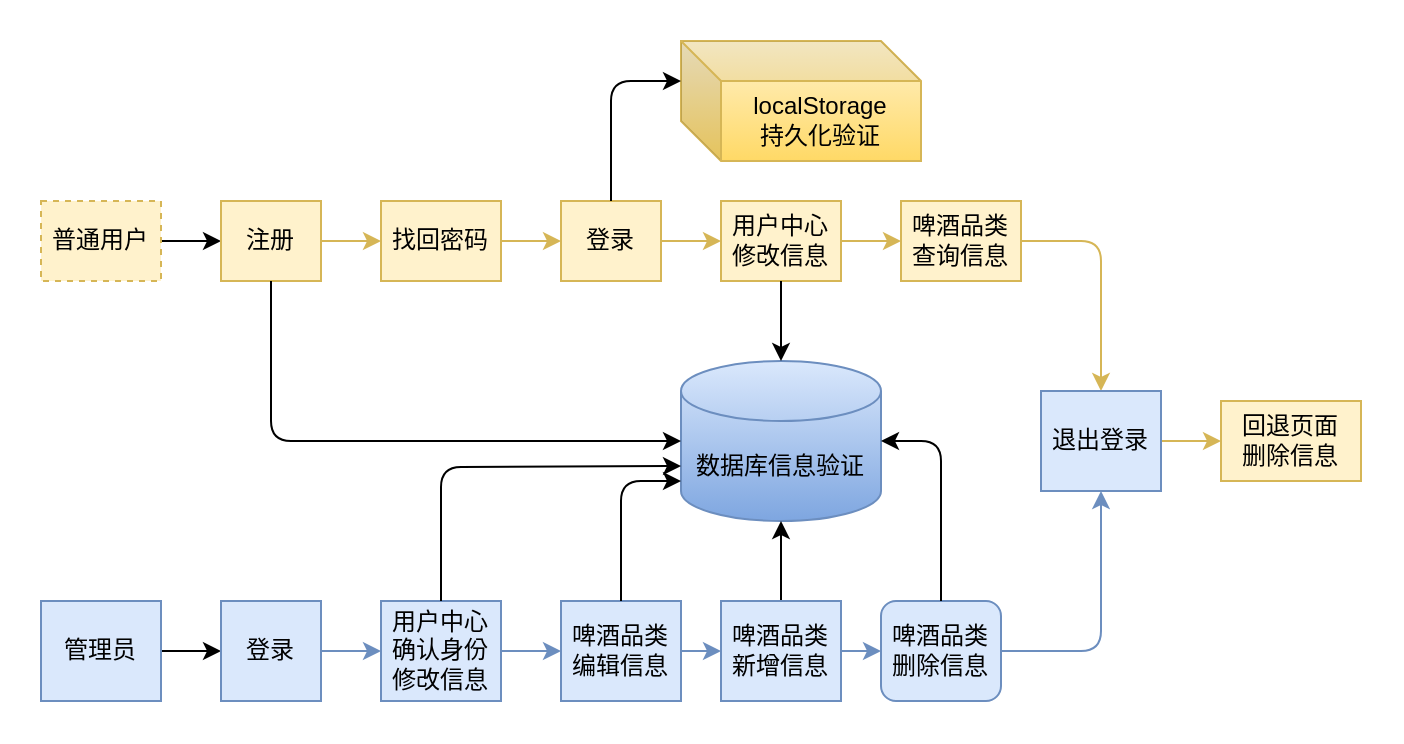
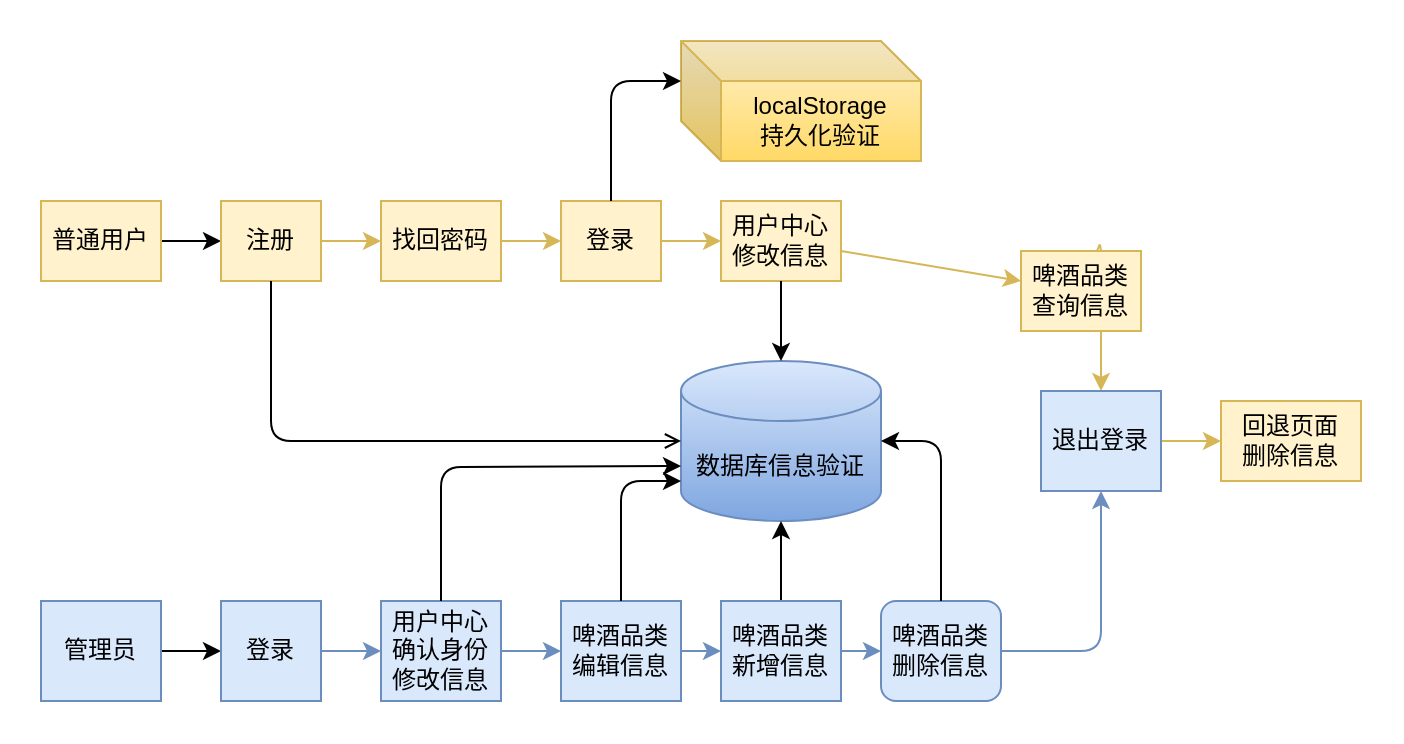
  <mxCell id="0" />
  <mxCell id="1" parent="0" />
  <mxCell id="2" value="" style="edgeStyle=none;html=1;" edge="1" parent="1" source="3" target="5"><mxGeometry relative="1" as="geometry" /></mxCell>
- <mxCell id="3" value="普通用户" style="rounded=0;whiteSpace=wrap;html=1;fillColor=#fff2cc;strokeColor=#d6b656;dashed=1;" vertex="1" parent="1"><mxGeometry x="20" y="100" width="60" height="40" as="geometry" /></mxCell>
+ <mxCell id="3" value="普通用户" style="rounded=0;whiteSpace=wrap;html=1;fillColor=#fff2cc;strokeColor=#d6b656;" vertex="1" parent="1"><mxGeometry x="20" y="100" width="60" height="40" as="geometry" /></mxCell>
  <mxCell id="4" value="" style="edgeStyle=none;html=1;fillColor=#fff2cc;strokeColor=#d6b656;" edge="1" parent="1" source="5" target="7"><mxGeometry relative="1" as="geometry" /></mxCell>
  <mxCell id="5" value="注册" style="whiteSpace=wrap;html=1;rounded=0;fillColor=#fff2cc;strokeColor=#d6b656;" vertex="1" parent="1"><mxGeometry x="110" y="100" width="50" height="40" as="geometry" /></mxCell>
  <mxCell id="6" value="" style="edgeStyle=none;html=1;fillColor=#fff2cc;strokeColor=#d6b656;" edge="1" parent="1" source="7" target="9"><mxGeometry relative="1" as="geometry" /></mxCell>
  <mxCell id="7" value="找回密码" style="whiteSpace=wrap;html=1;rounded=0;fillColor=#fff2cc;strokeColor=#d6b656;" vertex="1" parent="1"><mxGeometry x="190" y="100" width="60" height="40" as="geometry" /></mxCell>
  <mxCell id="8" value="" style="edgeStyle=none;html=1;fillColor=#fff2cc;strokeColor=#d6b656;" edge="1" parent="1" source="9" target="11"><mxGeometry relative="1" as="geometry" /></mxCell>
  <mxCell id="9" value="登录" style="whiteSpace=wrap;html=1;rounded=0;fillColor=#fff2cc;strokeColor=#d6b656;" vertex="1" parent="1"><mxGeometry x="280" y="100" width="50" height="40" as="geometry" /></mxCell>
  <mxCell id="10" value="" style="edgeStyle=none;html=1;fillColor=#fff2cc;strokeColor=#d6b656;" edge="1" parent="1" source="11" target="13"><mxGeometry relative="1" as="geometry" /></mxCell>
  <mxCell id="11" value="用户中心&lt;br&gt;修改信息" style="whiteSpace=wrap;html=1;rounded=0;fillColor=#fff2cc;strokeColor=#d6b656;" vertex="1" parent="1"><mxGeometry x="360" y="100" width="60" height="40" as="geometry" /></mxCell>
  <mxCell id="12" value="" style="edgeStyle=none;html=1;fillColor=#fff2cc;strokeColor=#d6b656;entryX=0.5;entryY=0;entryDx=0;entryDy=0;" edge="1" parent="1" source="13" target="35"><mxGeometry relative="1" as="geometry"><mxPoint x="540" y="120" as="targetPoint" /><Array as="points"><mxPoint x="550" y="120" /></Array></mxGeometry></mxCell>
- <mxCell id="13" value="啤酒品类&lt;br&gt;查询信息" style="whiteSpace=wrap;html=1;rounded=0;fillColor=#fff2cc;strokeColor=#d6b656;" vertex="1" parent="1"><mxGeometry x="450" y="100" width="60" height="40" as="geometry" /></mxCell>
+ <mxCell id="13" value="啤酒品类&lt;br&gt;查询信息" style="whiteSpace=wrap;html=1;rounded=0;fillColor=#fff2cc;strokeColor=#d6b656;" vertex="1" parent="1"><mxGeometry x="510" y="125" width="60" height="40" as="geometry" /></mxCell>
  <mxCell id="14" value="" style="edgeStyle=none;html=1;fillColor=#fff2cc;strokeColor=#d6b656;" edge="1" parent="1" target="15"><mxGeometry relative="1" as="geometry"><mxPoint x="580" y="220" as="sourcePoint" /></mxGeometry></mxCell>
  <mxCell id="15" value="回退页面&lt;br&gt;删除信息" style="rounded=0;whiteSpace=wrap;html=1;fillColor=#fff2cc;strokeColor=#d6b656;" vertex="1" parent="1"><mxGeometry x="610" y="200" width="70" height="40" as="geometry" /></mxCell>
  <mxCell id="16" style="edgeStyle=none;html=1;entryX=0;entryY=0.5;entryDx=0;entryDy=0;" edge="1" parent="1" source="17" target="19"><mxGeometry relative="1" as="geometry" /></mxCell>
  <mxCell id="17" value="管理员" style="rounded=0;whiteSpace=wrap;html=1;fillColor=#dae8fc;strokeColor=#6c8ebf;" vertex="1" parent="1"><mxGeometry x="20" y="300" width="60" height="50" as="geometry" /></mxCell>
  <mxCell id="18" value="" style="edgeStyle=none;html=1;fillColor=#dae8fc;strokeColor=#6c8ebf;" edge="1" parent="1" source="19" target="21"><mxGeometry relative="1" as="geometry" /></mxCell>
  <mxCell id="19" value="登录" style="whiteSpace=wrap;html=1;rounded=0;fillColor=#dae8fc;strokeColor=#6c8ebf;" vertex="1" parent="1"><mxGeometry x="110" y="300" width="50" height="50" as="geometry" /></mxCell>
  <mxCell id="20" value="" style="edgeStyle=none;html=1;fillColor=#dae8fc;strokeColor=#6c8ebf;" edge="1" parent="1" source="21" target="23"><mxGeometry relative="1" as="geometry" /></mxCell>
  <mxCell id="21" value="用户中心&lt;br&gt;确认身份修改信息" style="whiteSpace=wrap;html=1;rounded=0;fillColor=#dae8fc;strokeColor=#6c8ebf;" vertex="1" parent="1"><mxGeometry x="190" y="300" width="60" height="50" as="geometry" /></mxCell>
  <mxCell id="22" value="" style="edgeStyle=none;html=1;fillColor=#dae8fc;strokeColor=#6c8ebf;" edge="1" parent="1" source="23" target="31"><mxGeometry relative="1" as="geometry" /></mxCell>
  <mxCell id="23" value="啤酒品类&lt;br&gt;编辑信息" style="whiteSpace=wrap;html=1;rounded=0;fillColor=#dae8fc;strokeColor=#6c8ebf;" vertex="1" parent="1"><mxGeometry x="280" y="300" width="60" height="50" as="geometry" /></mxCell>
  <mxCell id="24" value="数据库信息验证" style="shape=cylinder3;whiteSpace=wrap;html=1;boundedLbl=1;backgroundOutline=1;size=15;fillColor=#dae8fc;strokeColor=#6c8ebf;gradientColor=#7ea6e0;" vertex="1" parent="1"><mxGeometry x="340" y="180" width="100" height="80" as="geometry" /></mxCell>
- <mxCell id="25" value="" style="endArrow=classic;html=1;exitX=0.5;exitY=1;exitDx=0;exitDy=0;entryX=0;entryY=0.5;entryDx=0;entryDy=0;entryPerimeter=0;" edge="1" parent="1" source="5" target="24"><mxGeometry width="50" height="50" relative="1" as="geometry"><mxPoint x="250" y="190" as="sourcePoint" /><mxPoint x="350" y="230" as="targetPoint" /><Array as="points"><mxPoint x="135" y="220" /></Array></mxGeometry></mxCell>
+ <mxCell id="25" value="" style="endArrow=open;html=1;exitX=0.5;exitY=1;exitDx=0;exitDy=0;entryX=0;entryY=0.5;entryDx=0;entryDy=0;entryPerimeter=0;" edge="1" parent="1" source="5" target="24"><mxGeometry width="50" height="50" relative="1" as="geometry"><mxPoint x="250" y="190" as="sourcePoint" /><mxPoint x="350" y="230" as="targetPoint" /><Array as="points"><mxPoint x="135" y="220" /></Array></mxGeometry></mxCell>
  <mxCell id="26" value="" style="endArrow=classic;html=1;exitX=0.5;exitY=1;exitDx=0;exitDy=0;entryX=0.5;entryY=0;entryDx=0;entryDy=0;entryPerimeter=0;" edge="1" parent="1" source="11" target="24"><mxGeometry width="50" height="50" relative="1" as="geometry"><mxPoint x="250" y="190" as="sourcePoint" /><mxPoint x="300" y="140" as="targetPoint" /></mxGeometry></mxCell>
  <mxCell id="27" value="" style="endArrow=classic;html=1;exitX=0.5;exitY=0;exitDx=0;exitDy=0;entryX=0;entryY=0;entryDx=0;entryDy=52.5;entryPerimeter=0;" edge="1" parent="1" source="21" target="24"><mxGeometry width="50" height="50" relative="1" as="geometry"><mxPoint x="310" y="290" as="sourcePoint" /><mxPoint x="360" y="240" as="targetPoint" /><Array as="points"><mxPoint x="220" y="233" /></Array></mxGeometry></mxCell>
  <mxCell id="28" value="" style="endArrow=classic;html=1;exitX=0.5;exitY=0;exitDx=0;exitDy=0;" edge="1" parent="1" source="23"><mxGeometry width="50" height="50" relative="1" as="geometry"><mxPoint x="310" y="290" as="sourcePoint" /><mxPoint x="340" y="240" as="targetPoint" /><Array as="points"><mxPoint x="310" y="240" /></Array></mxGeometry></mxCell>
  <mxCell id="29" value="" style="edgeStyle=none;html=1;" edge="1" parent="1" source="31" target="24"><mxGeometry relative="1" as="geometry" /></mxCell>
  <mxCell id="30" value="" style="edgeStyle=none;html=1;fillColor=#dae8fc;strokeColor=#6c8ebf;" edge="1" parent="1" source="31" target="33"><mxGeometry relative="1" as="geometry" /></mxCell>
  <mxCell id="31" value="啤酒品类&lt;br&gt;新增信息" style="whiteSpace=wrap;html=1;rounded=0;fillColor=#dae8fc;strokeColor=#6c8ebf;" vertex="1" parent="1"><mxGeometry x="360" y="300" width="60" height="50" as="geometry" /></mxCell>
  <mxCell id="32" value="" style="edgeStyle=none;html=1;fillColor=#dae8fc;strokeColor=#6c8ebf;" edge="1" parent="1" source="33" target="35"><mxGeometry relative="1" as="geometry"><Array as="points"><mxPoint x="550" y="325" /></Array></mxGeometry></mxCell>
  <mxCell id="33" value="啤酒品类&lt;br&gt;删除信息" style="whiteSpace=wrap;html=1;fillColor=#dae8fc;strokeColor=#6c8ebf;rounded=1;" vertex="1" parent="1"><mxGeometry x="440" y="300" width="60" height="50" as="geometry" /></mxCell>
  <mxCell id="34" value="" style="endArrow=classic;html=1;exitX=0.5;exitY=0;exitDx=0;exitDy=0;entryX=1;entryY=0.5;entryDx=0;entryDy=0;entryPerimeter=0;" edge="1" parent="1" source="33" target="24"><mxGeometry width="50" height="50" relative="1" as="geometry"><mxPoint x="310" y="290" as="sourcePoint" /><mxPoint x="420" y="240" as="targetPoint" /><Array as="points"><mxPoint x="470" y="220" /></Array></mxGeometry></mxCell>
  <mxCell id="35" value="退出登录" style="whiteSpace=wrap;html=1;rounded=0;fillColor=#dae8fc;strokeColor=#6c8ebf;" vertex="1" parent="1"><mxGeometry x="520" y="195" width="60" height="50" as="geometry" /></mxCell>
  <mxCell id="36" value="localStorage&lt;br&gt;持久化验证" style="shape=cube;whiteSpace=wrap;html=1;boundedLbl=1;backgroundOutline=1;darkOpacity=0.05;darkOpacity2=0.1;fillColor=#fff2cc;gradientColor=#ffd966;strokeColor=#d6b656;" vertex="1" parent="1"><mxGeometry x="340" y="20" width="120" height="60" as="geometry" /></mxCell>
  <mxCell id="37" value="" style="endArrow=classic;html=1;exitX=0.5;exitY=0;exitDx=0;exitDy=0;entryX=0;entryY=0;entryDx=0;entryDy=20;entryPerimeter=0;" edge="1" parent="1" source="9" target="36"><mxGeometry width="50" height="50" relative="1" as="geometry"><mxPoint x="310" y="180" as="sourcePoint" /><mxPoint x="360" y="130" as="targetPoint" /><Array as="points"><mxPoint x="305" y="40" /></Array></mxGeometry></mxCell>
